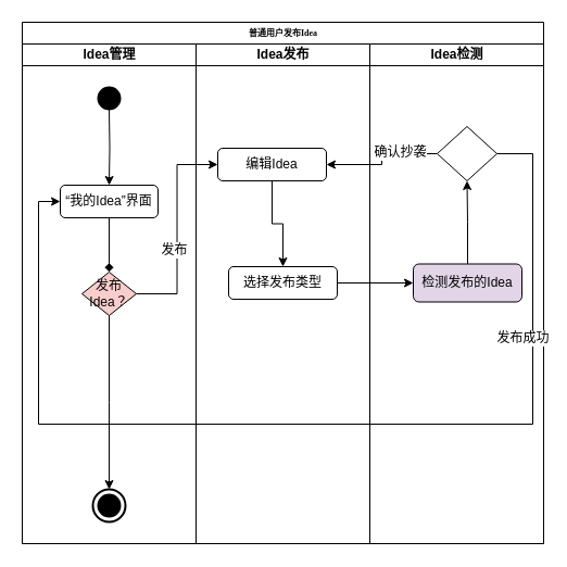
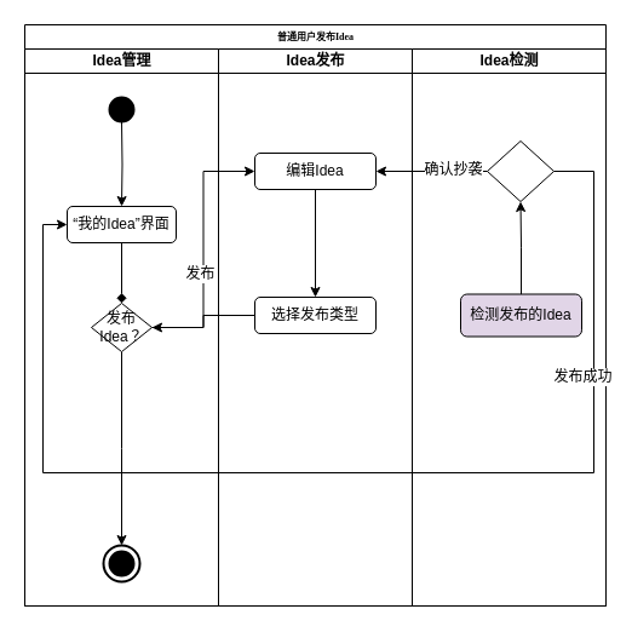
  <mxCell id="0" />
  <mxCell id="1" parent="0" />
  <mxCell id="2" value="普通用户发布Idea" style="swimlane;html=1;childLayout=stackLayout;startSize=20;rounded=0;shadow=0;labelBackgroundColor=none;strokeColor=#000000;strokeWidth=1;fillColor=#ffffff;fontFamily=Verdana;fontSize=8;fontColor=#000000;align=center;" parent="1" vertex="1"><mxGeometry x="20" y="20" width="480" height="480" as="geometry" /></mxCell>
  <mxCell id="3" value="Idea管理" style="swimlane;html=1;startSize=20;" parent="2" vertex="1"><mxGeometry y="20" width="160" height="460" as="geometry" /></mxCell>
  <mxCell id="4" value="" style="edgeStyle=orthogonalEdgeStyle;rounded=0;orthogonalLoop=1;jettySize=auto;html=1;entryX=0.5;entryY=0;entryDx=0;entryDy=0;" parent="3" target="6" edge="1"><mxGeometry relative="1" as="geometry"><mxPoint x="80" y="100" as="targetPoint" /><mxPoint x="80" y="60" as="sourcePoint" /></mxGeometry></mxCell>
  <mxCell id="5" style="edgeStyle=orthogonalEdgeStyle;rounded=0;orthogonalLoop=1;jettySize=auto;html=1;entryX=0.5;entryY=0;entryDx=0;entryDy=0;endArrow=diamond;" parent="3" source="6" target="8" edge="1"><mxGeometry relative="1" as="geometry" /></mxCell>
  <mxCell id="6" value="“我的Idea”界面" style="rounded=1;whiteSpace=wrap;html=1;" parent="3" vertex="1"><mxGeometry x="35" y="130" width="90" height="30" as="geometry" /></mxCell>
  <mxCell id="7" style="edgeStyle=orthogonalEdgeStyle;rounded=0;orthogonalLoop=1;jettySize=auto;html=1;" parent="3" source="8" edge="1"><mxGeometry relative="1" as="geometry"><mxPoint x="80" y="410" as="targetPoint" /></mxGeometry></mxCell>
- <mxCell id="8" value="&lt;span style=&quot;text-align: left&quot;&gt;发布Idea？&lt;/span&gt;" style="rhombus;whiteSpace=wrap;html=1;fillColor=#f8cecc;" parent="3" vertex="1"><mxGeometry x="55" y="210" width="50" height="40" as="geometry" /></mxCell>
+ <mxCell id="8" value="&lt;span style=&quot;text-align: left&quot;&gt;发布Idea？&lt;/span&gt;" style="rhombus;whiteSpace=wrap;html=1;" parent="3" vertex="1"><mxGeometry x="55" y="210" width="50" height="40" as="geometry" /></mxCell>
  <mxCell id="9" value="" style="verticalLabelPosition=bottom;verticalAlign=top;html=1;strokeWidth=2;shape=mxgraph.flowchart.on-page_reference;" vertex="1" parent="3"><mxGeometry x="65" y="410" width="30" height="30" as="geometry" /></mxCell>
  <mxCell id="10" value="" style="verticalLabelPosition=bottom;verticalAlign=top;html=1;strokeWidth=2;shape=mxgraph.flowchart.on-page_reference;fillColor=#000000;" vertex="1" parent="3"><mxGeometry x="70" y="415" width="20" height="20" as="geometry" /></mxCell>
  <mxCell id="11" value="" style="verticalLabelPosition=bottom;verticalAlign=top;html=1;strokeWidth=2;shape=mxgraph.flowchart.on-page_reference;fillColor=#000000;" vertex="1" parent="3"><mxGeometry x="70" y="40" width="20" height="20" as="geometry" /></mxCell>
  <mxCell id="12" value="Idea发布" style="swimlane;html=1;startSize=20;" parent="2" vertex="1"><mxGeometry x="160" y="20" width="160" height="460" as="geometry" /></mxCell>
  <mxCell id="13" value="" style="edgeStyle=orthogonalEdgeStyle;rounded=0;orthogonalLoop=1;jettySize=auto;html=1;" parent="12" source="14" target="15" edge="1"><mxGeometry relative="1" as="geometry" /></mxCell>
- <mxCell id="14" value="编辑Idea" style="rounded=1;whiteSpace=wrap;html=1;" parent="12" vertex="1"><mxGeometry x="20" y="96" width="100" height="30" as="geometry" /></mxCell>
+ <mxCell id="14" value="编辑Idea" style="rounded=1;whiteSpace=wrap;html=1;" parent="12" vertex="1"><mxGeometry x="30" y="86" width="100" height="30" as="geometry" /></mxCell>
  <mxCell id="15" value="选择发布类型" style="rounded=1;whiteSpace=wrap;html=1;" parent="12" vertex="1"><mxGeometry x="30" y="205" width="100" height="30" as="geometry" /></mxCell>
  <mxCell id="16" value="Idea检测" style="swimlane;html=1;startSize=20;" parent="2" vertex="1"><mxGeometry x="320" y="20" width="160" height="460" as="geometry" /></mxCell>
  <mxCell id="17" value="" style="edgeStyle=orthogonalEdgeStyle;rounded=0;orthogonalLoop=1;jettySize=auto;html=1;entryX=0.5;entryY=1;entryDx=0;entryDy=0;" parent="16" source="18" target="19" edge="1"><mxGeometry relative="1" as="geometry"><mxPoint x="90" y="210" as="targetPoint" /></mxGeometry></mxCell>
  <mxCell id="18" value="检测发布的Idea" style="rounded=1;whiteSpace=wrap;html=1;fillColor=#e1d5e7;" parent="16" vertex="1"><mxGeometry x="40" y="202.5" width="100" height="35" as="geometry" /></mxCell>
  <mxCell id="19" value="" style="rhombus;whiteSpace=wrap;html=1;" parent="16" vertex="1"><mxGeometry x="62" y="76" width="55" height="50" as="geometry" /></mxCell>
  <mxCell id="20" style="edgeStyle=orthogonalEdgeStyle;rounded=0;orthogonalLoop=1;jettySize=auto;html=1;entryX=0;entryY=0.5;entryDx=0;entryDy=0;" parent="2" source="8" target="14" edge="1"><mxGeometry relative="1" as="geometry" /></mxCell>
  <mxCell id="21" value="发布" style="text;html=1;resizable=0;points=[];align=center;verticalAlign=middle;labelBackgroundColor=#ffffff;" vertex="1" connectable="0" parent="20"><mxGeometry x="-0.191" y="3" relative="1" as="geometry"><mxPoint as="offset" /></mxGeometry></mxCell>
- <mxCell id="22" style="edgeStyle=orthogonalEdgeStyle;rounded=0;orthogonalLoop=1;jettySize=auto;html=1;entryX=0;entryY=0.5;entryDx=0;entryDy=0;" parent="2" source="15" target="18" edge="1"><mxGeometry relative="1" as="geometry"><mxPoint x="350" y="120" as="targetPoint" /></mxGeometry></mxCell>
+ <mxCell id="22" style="edgeStyle=orthogonalEdgeStyle;rounded=0;orthogonalLoop=1;jettySize=auto;html=1;" parent="2" source="15" target="8" edge="1"><mxGeometry relative="1" as="geometry"><mxPoint x="350" y="120" as="targetPoint" /></mxGeometry></mxCell>
  <mxCell id="23" style="edgeStyle=orthogonalEdgeStyle;rounded=0;orthogonalLoop=1;jettySize=auto;html=1;entryX=1;entryY=0.5;entryDx=0;entryDy=0;" parent="2" source="19" target="14" edge="1"><mxGeometry relative="1" as="geometry" /></mxCell>
  <mxCell id="24" value="确认抄袭" style="text;html=1;resizable=0;points=[];align=center;verticalAlign=middle;labelBackgroundColor=#ffffff;" parent="23" vertex="1" connectable="0"><mxGeometry x="-0.372" y="-2" relative="1" as="geometry"><mxPoint as="offset" /></mxGeometry></mxCell>
  <mxCell id="25" style="edgeStyle=orthogonalEdgeStyle;rounded=0;orthogonalLoop=1;jettySize=auto;html=1;exitX=1;exitY=0.5;exitDx=0;exitDy=0;entryX=0;entryY=0.5;entryDx=0;entryDy=0;" parent="2" source="19" target="6" edge="1"><mxGeometry relative="1" as="geometry"><mxPoint x="-40" y="150" as="targetPoint" /><Array as="points"><mxPoint x="470" y="121" /><mxPoint x="470" y="370" /><mxPoint x="15" y="370" /><mxPoint x="15" y="165" /></Array></mxGeometry></mxCell>
  <mxCell id="26" value="发布成功" style="text;html=1;resizable=0;points=[];align=center;verticalAlign=middle;labelBackgroundColor=#ffffff;" parent="25" vertex="1" connectable="0"><mxGeometry x="-0.75" y="3" relative="1" as="geometry"><mxPoint x="-13" y="82" as="offset" /></mxGeometry></mxCell>
